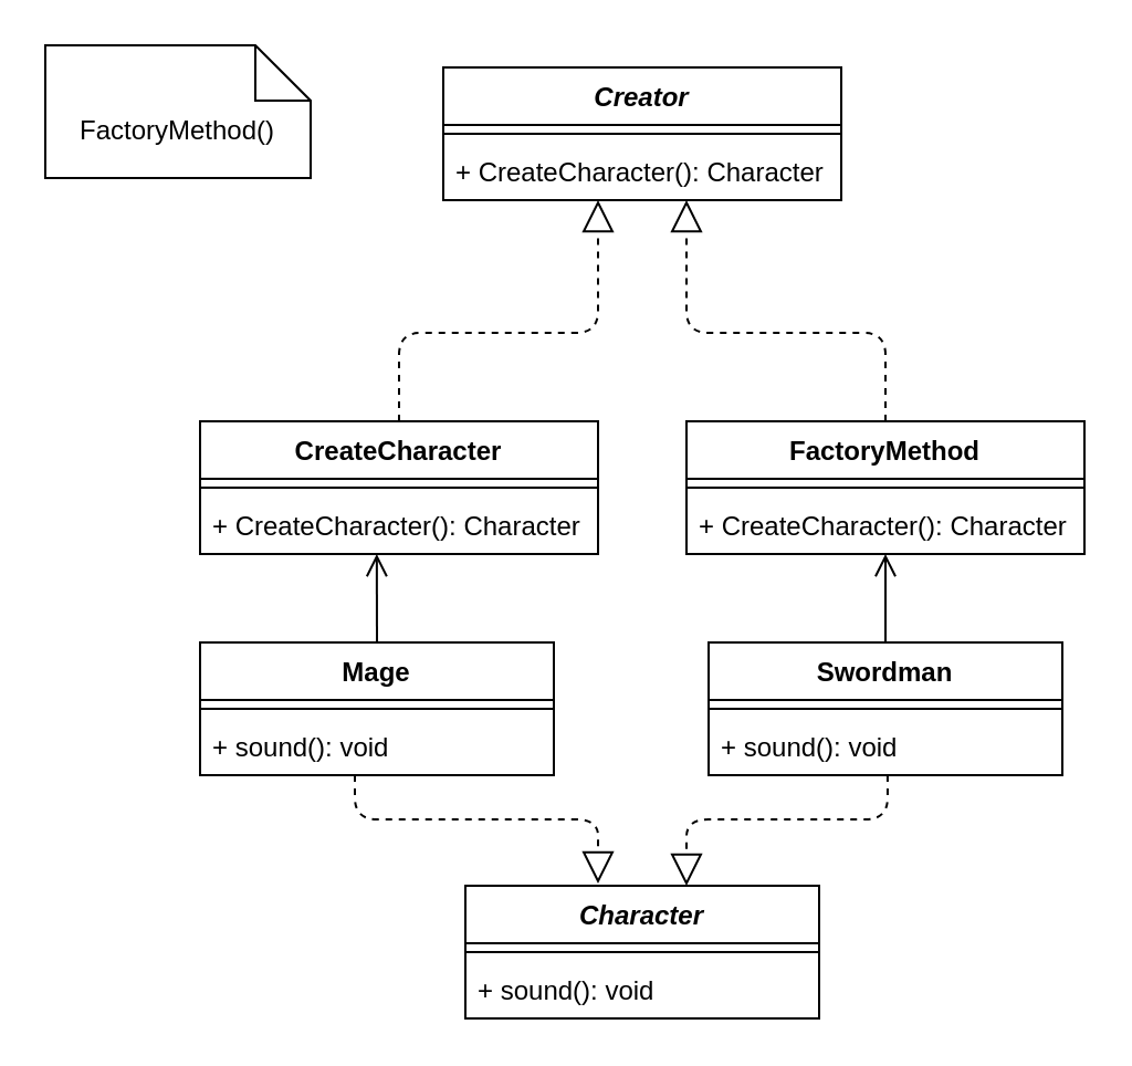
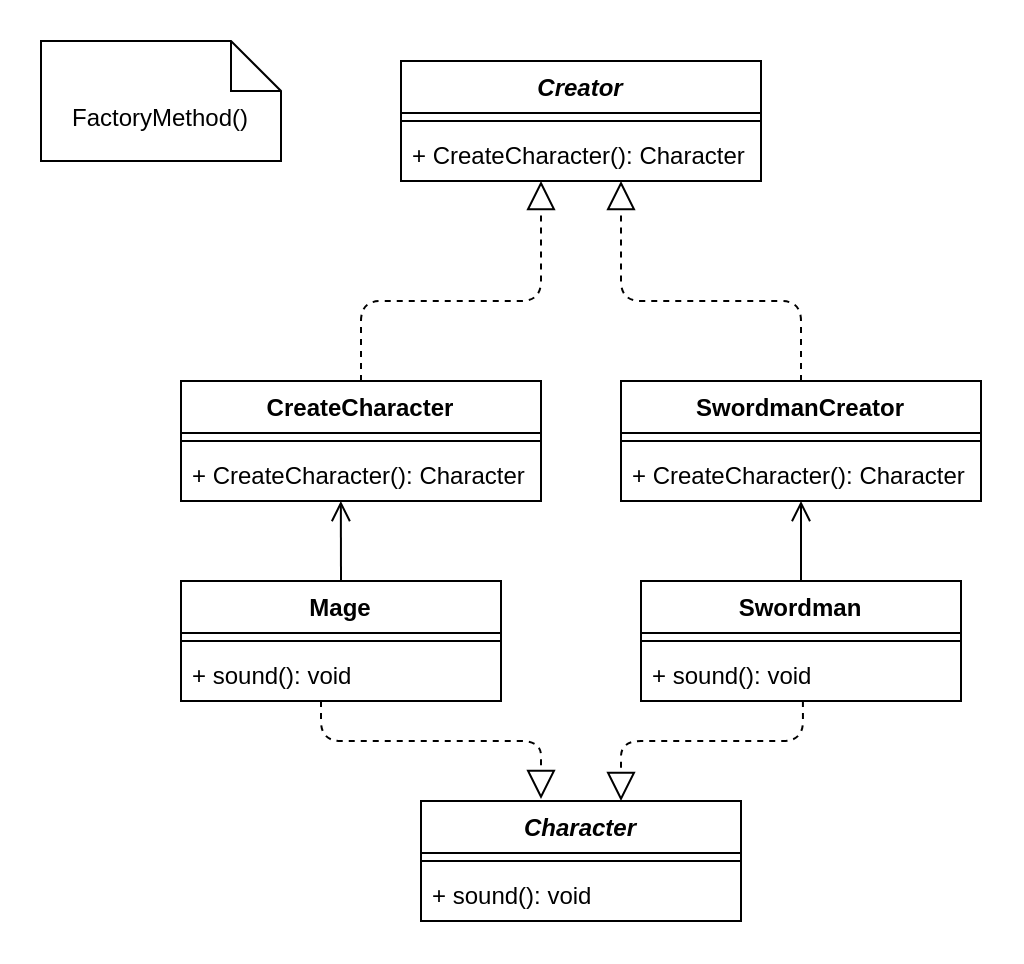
  <mxCell id="0" />
  <mxCell id="1" parent="0" />
  <mxCell id="2" value="Character" style="swimlane;fontStyle=3;align=center;verticalAlign=top;childLayout=stackLayout;horizontal=1;startSize=26;horizontalStack=0;resizeParent=1;resizeParentMax=0;resizeLast=0;collapsible=1;marginBottom=0;strokeWidth=1;" parent="1" vertex="1"><mxGeometry x="210" y="400" width="160" height="60" as="geometry" /></mxCell>
  <mxCell id="3" value="" style="line;strokeWidth=1;fillColor=none;align=left;verticalAlign=middle;spacingTop=-1;spacingLeft=3;spacingRight=3;rotatable=0;labelPosition=right;points=[];portConstraint=eastwest;strokeColor=inherit;" parent="2" vertex="1"><mxGeometry y="26" width="160" height="8" as="geometry" /></mxCell>
  <mxCell id="4" value="+ sound(): void" style="text;strokeColor=none;fillColor=none;align=left;verticalAlign=top;spacingLeft=4;spacingRight=4;overflow=hidden;rotatable=0;points=[[0,0.5],[1,0.5]];portConstraint=eastwest;strokeWidth=1;" parent="2" vertex="1"><mxGeometry y="34" width="160" height="26" as="geometry" /></mxCell>
  <mxCell id="5" value="Mage" style="swimlane;fontStyle=1;align=center;verticalAlign=top;childLayout=stackLayout;horizontal=1;startSize=26;horizontalStack=0;resizeParent=1;resizeParentMax=0;resizeLast=0;collapsible=1;marginBottom=0;strokeWidth=1;" parent="1" vertex="1"><mxGeometry x="90" y="290" width="160" height="60" as="geometry" /></mxCell>
  <mxCell id="6" value="" style="line;strokeWidth=1;fillColor=none;align=left;verticalAlign=middle;spacingTop=-1;spacingLeft=3;spacingRight=3;rotatable=0;labelPosition=right;points=[];portConstraint=eastwest;strokeColor=inherit;" parent="5" vertex="1"><mxGeometry y="26" width="160" height="8" as="geometry" /></mxCell>
  <mxCell id="7" value="+ sound(): void" style="text;strokeColor=none;fillColor=none;align=left;verticalAlign=top;spacingLeft=4;spacingRight=4;overflow=hidden;rotatable=0;points=[[0,0.5],[1,0.5]];portConstraint=eastwest;strokeWidth=1;" parent="5" vertex="1"><mxGeometry y="34" width="160" height="26" as="geometry" /></mxCell>
  <mxCell id="8" value="" style="endArrow=block;dashed=1;endFill=0;endSize=12;html=1;entryX=0.375;entryY=-0.017;entryDx=0;entryDy=0;edgeStyle=orthogonalEdgeStyle;entryPerimeter=0;" parent="1" target="2" edge="1"><mxGeometry width="160" relative="1" as="geometry"><mxPoint x="160" y="350" as="sourcePoint" /><mxPoint x="410" y="560" as="targetPoint" /><Array as="points"><mxPoint x="160" y="370" /><mxPoint x="270" y="370" /></Array></mxGeometry></mxCell>
  <mxCell id="9" value="Swordman" style="swimlane;fontStyle=1;align=center;verticalAlign=top;childLayout=stackLayout;horizontal=1;startSize=26;horizontalStack=0;resizeParent=1;resizeParentMax=0;resizeLast=0;collapsible=1;marginBottom=0;strokeWidth=1;" parent="1" vertex="1"><mxGeometry x="320" y="290" width="160" height="60" as="geometry" /></mxCell>
  <mxCell id="10" value="" style="line;strokeWidth=1;fillColor=none;align=left;verticalAlign=middle;spacingTop=-1;spacingLeft=3;spacingRight=3;rotatable=0;labelPosition=right;points=[];portConstraint=eastwest;strokeColor=inherit;" parent="9" vertex="1"><mxGeometry y="26" width="160" height="8" as="geometry" /></mxCell>
  <mxCell id="11" value="+ sound(): void" style="text;strokeColor=none;fillColor=none;align=left;verticalAlign=top;spacingLeft=4;spacingRight=4;overflow=hidden;rotatable=0;points=[[0,0.5],[1,0.5]];portConstraint=eastwest;strokeWidth=1;" parent="9" vertex="1"><mxGeometry y="34" width="160" height="26" as="geometry" /></mxCell>
  <mxCell id="12" value="" style="endArrow=block;dashed=1;endFill=0;endSize=12;html=1;exitX=0.506;exitY=1;exitDx=0;exitDy=0;exitPerimeter=0;edgeStyle=orthogonalEdgeStyle;" parent="1" source="11" edge="1"><mxGeometry width="160" relative="1" as="geometry"><mxPoint x="390" y="350" as="sourcePoint" /><mxPoint x="310" y="400" as="targetPoint" /><Array as="points"><mxPoint x="401" y="370" /><mxPoint x="310" y="370" /></Array></mxGeometry></mxCell>
  <mxCell id="13" value="Creator" style="swimlane;fontStyle=3;align=center;verticalAlign=top;childLayout=stackLayout;horizontal=1;startSize=26;horizontalStack=0;resizeParent=1;resizeParentMax=0;resizeLast=0;collapsible=1;marginBottom=0;strokeWidth=1;" parent="1" vertex="1"><mxGeometry x="200" y="30" width="180" height="60" as="geometry" /></mxCell>
  <mxCell id="14" value="" style="line;strokeWidth=1;fillColor=none;align=left;verticalAlign=middle;spacingTop=-1;spacingLeft=3;spacingRight=3;rotatable=0;labelPosition=right;points=[];portConstraint=eastwest;strokeColor=inherit;" parent="13" vertex="1"><mxGeometry y="26" width="180" height="8" as="geometry" /></mxCell>
  <mxCell id="15" value="+ CreateCharacter(): Character" style="text;strokeColor=none;fillColor=none;align=left;verticalAlign=top;spacingLeft=4;spacingRight=4;overflow=hidden;rotatable=0;points=[[0,0.5],[1,0.5]];portConstraint=eastwest;strokeWidth=1;" parent="13" vertex="1"><mxGeometry y="34" width="180" height="26" as="geometry" /></mxCell>
  <mxCell id="16" value="CreateCharacter" style="swimlane;fontStyle=1;align=center;verticalAlign=top;childLayout=stackLayout;horizontal=1;startSize=26;horizontalStack=0;resizeParent=1;resizeParentMax=0;resizeLast=0;collapsible=1;marginBottom=0;strokeWidth=1;" parent="1" vertex="1"><mxGeometry x="90" y="190" width="180" height="60" as="geometry" /></mxCell>
  <mxCell id="17" value="" style="line;strokeWidth=1;fillColor=none;align=left;verticalAlign=middle;spacingTop=-1;spacingLeft=3;spacingRight=3;rotatable=0;labelPosition=right;points=[];portConstraint=eastwest;strokeColor=inherit;" parent="16" vertex="1"><mxGeometry y="26" width="180" height="8" as="geometry" /></mxCell>
  <mxCell id="18" value="+ CreateCharacter(): Character" style="text;strokeColor=none;fillColor=none;align=left;verticalAlign=top;spacingLeft=4;spacingRight=4;overflow=hidden;rotatable=0;points=[[0,0.5],[1,0.5]];portConstraint=eastwest;strokeWidth=1;" parent="16" vertex="1"><mxGeometry y="34" width="180" height="26" as="geometry" /></mxCell>
  <mxCell id="19" value="" style="endArrow=block;dashed=1;endFill=0;endSize=12;html=1;exitX=0.5;exitY=0;exitDx=0;exitDy=0;edgeStyle=orthogonalEdgeStyle;" parent="1" source="16" edge="1"><mxGeometry width="160" relative="1" as="geometry"><mxPoint x="240" y="190" as="sourcePoint" /><mxPoint x="270" y="90" as="targetPoint" /><Array as="points"><mxPoint x="180" y="150" /><mxPoint x="270" y="150" /><mxPoint x="270" y="90" /></Array></mxGeometry></mxCell>
- <mxCell id="20" value="FactoryMethod" style="swimlane;fontStyle=1;align=center;verticalAlign=top;childLayout=stackLayout;horizontal=1;startSize=26;horizontalStack=0;resizeParent=1;resizeParentMax=0;resizeLast=0;collapsible=1;marginBottom=0;strokeWidth=1;" parent="1" vertex="1"><mxGeometry x="310" y="190" width="180" height="60" as="geometry" /></mxCell>
+ <mxCell id="20" value="SwordmanCreator" style="swimlane;fontStyle=1;align=center;verticalAlign=top;childLayout=stackLayout;horizontal=1;startSize=26;horizontalStack=0;resizeParent=1;resizeParentMax=0;resizeLast=0;collapsible=1;marginBottom=0;strokeWidth=1;" parent="1" vertex="1"><mxGeometry x="310" y="190" width="180" height="60" as="geometry" /></mxCell>
  <mxCell id="21" value="" style="line;strokeWidth=1;fillColor=none;align=left;verticalAlign=middle;spacingTop=-1;spacingLeft=3;spacingRight=3;rotatable=0;labelPosition=right;points=[];portConstraint=eastwest;strokeColor=inherit;" parent="20" vertex="1"><mxGeometry y="26" width="180" height="8" as="geometry" /></mxCell>
  <mxCell id="22" value="+ CreateCharacter(): Character" style="text;strokeColor=none;fillColor=none;align=left;verticalAlign=top;spacingLeft=4;spacingRight=4;overflow=hidden;rotatable=0;points=[[0,0.5],[1,0.5]];portConstraint=eastwest;strokeWidth=1;" parent="20" vertex="1"><mxGeometry y="34" width="180" height="26" as="geometry" /></mxCell>
  <mxCell id="23" value="" style="endArrow=block;dashed=1;endFill=0;endSize=12;html=1;exitX=0.5;exitY=0;exitDx=0;exitDy=0;edgeStyle=orthogonalEdgeStyle;" parent="1" source="20" target="15" edge="1"><mxGeometry width="160" relative="1" as="geometry"><mxPoint x="190" y="200" as="sourcePoint" /><mxPoint x="270" y="120" as="targetPoint" /><Array as="points"><mxPoint x="400" y="150" /><mxPoint x="310" y="150" /></Array></mxGeometry></mxCell>
  <mxCell id="24" value="" style="endArrow=open;startArrow=none;endFill=0;startFill=0;endSize=8;html=1;verticalAlign=bottom;labelBackgroundColor=none;strokeWidth=1;entryX=0.444;entryY=1;entryDx=0;entryDy=0;entryPerimeter=0;exitX=0.5;exitY=0;exitDx=0;exitDy=0;" parent="1" source="5" target="18" edge="1"><mxGeometry width="160" relative="1" as="geometry"><mxPoint x="190" y="280" as="sourcePoint" /><mxPoint x="350" y="280" as="targetPoint" /></mxGeometry></mxCell>
  <mxCell id="25" value="" style="endArrow=open;startArrow=none;endFill=0;startFill=0;endSize=8;html=1;verticalAlign=bottom;labelBackgroundColor=none;strokeWidth=1;exitX=0.5;exitY=0;exitDx=0;exitDy=0;" parent="1" source="9" target="22" edge="1"><mxGeometry width="160" relative="1" as="geometry"><mxPoint x="390.08" y="290" as="sourcePoint" /><mxPoint x="560" y="260" as="targetPoint" /></mxGeometry></mxCell>
  <mxCell id="26" value="FactoryMethod()" style="shape=note2;boundedLbl=1;whiteSpace=wrap;html=1;size=25;verticalAlign=top;align=center;strokeWidth=1;" parent="1" vertex="1"><mxGeometry x="20" y="20" width="120" height="60" as="geometry" /></mxCell>
